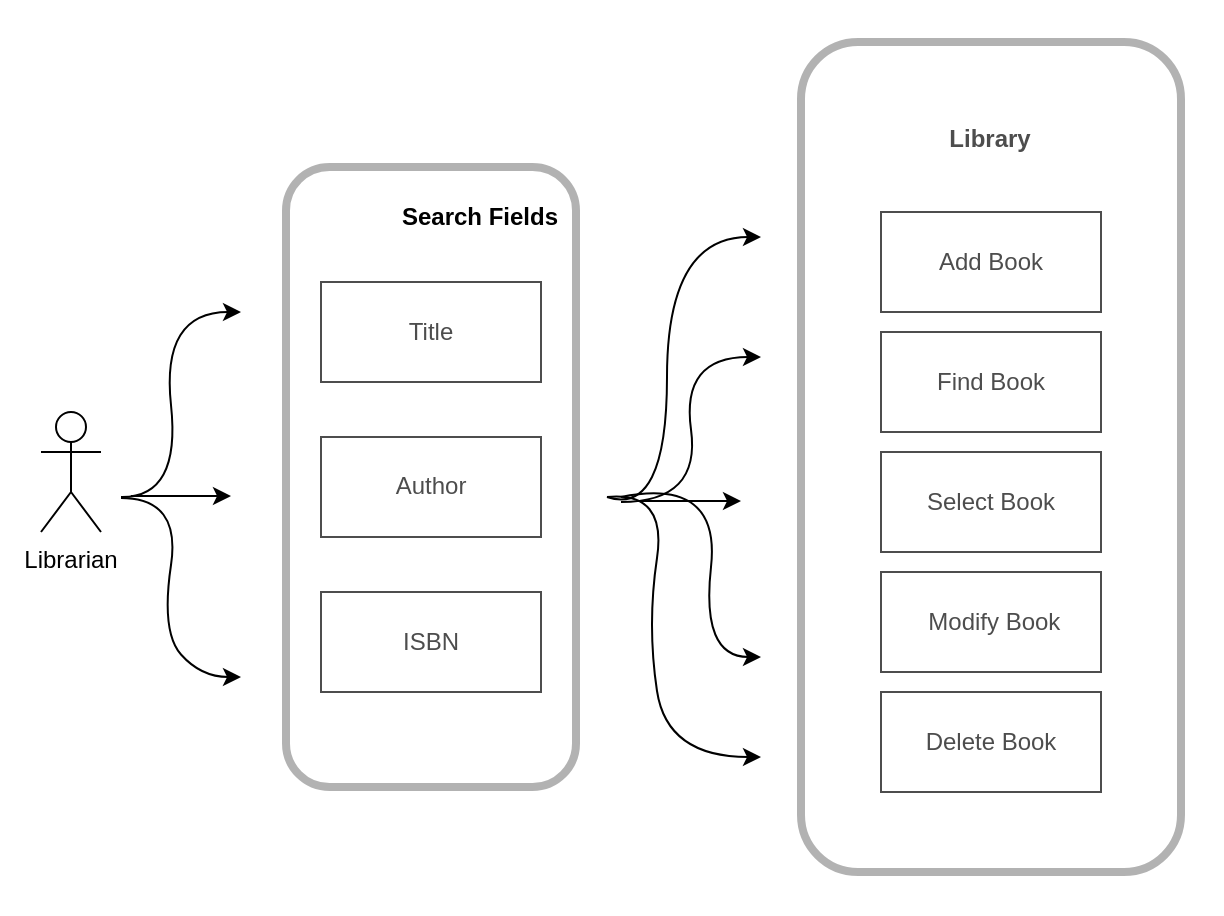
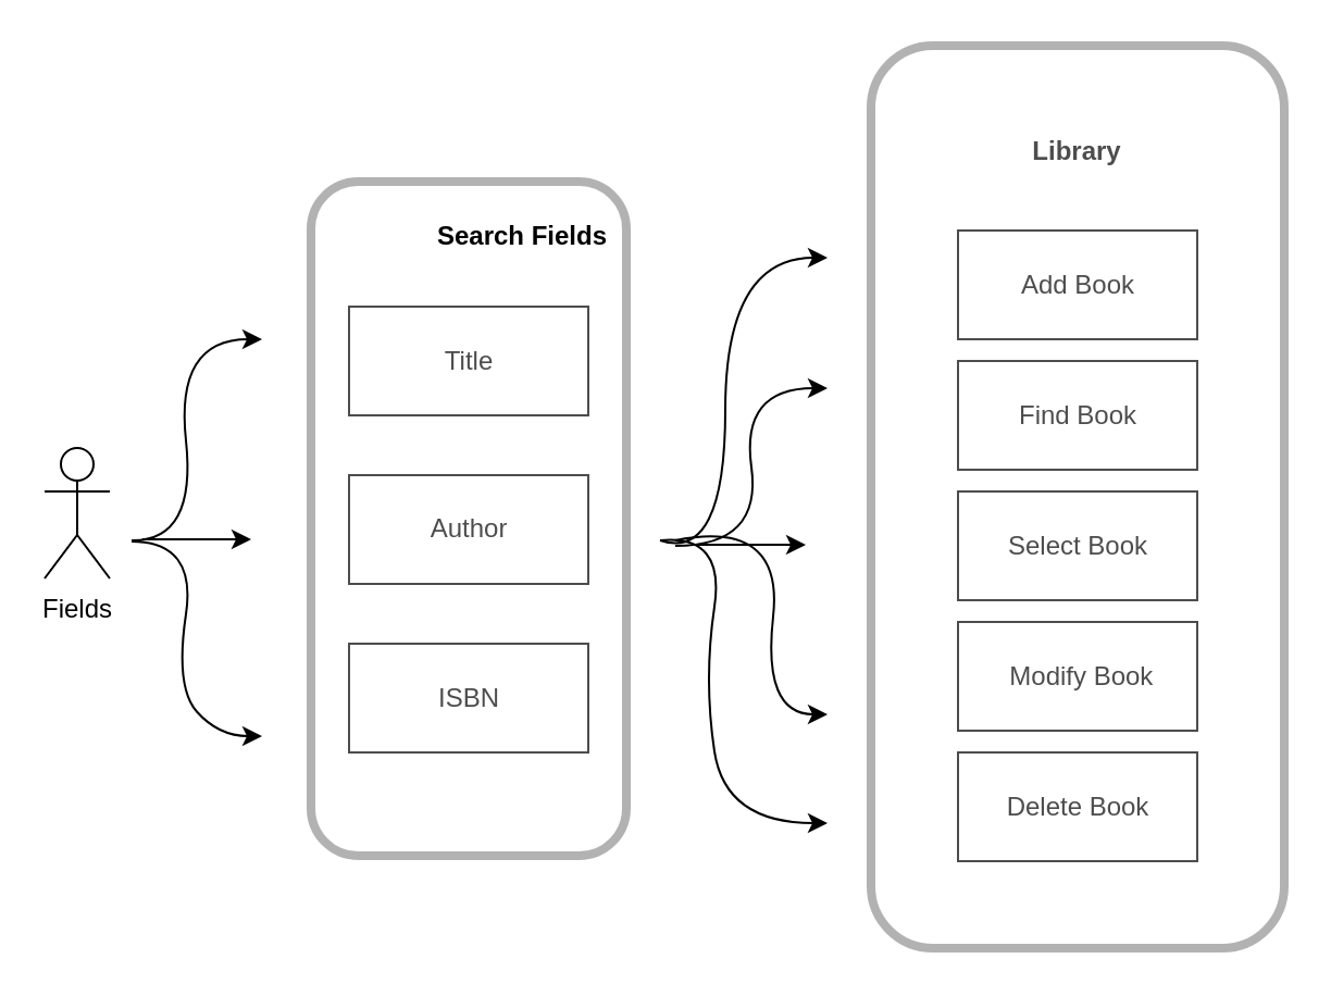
  <mxCell id="0" />
  <mxCell id="1" parent="0" />
  <mxCell id="2" value="Add Book" parent="1" style="html=1;" vertex="1"><mxGeometry as="geometry" y="105.5" x="440" height="50" width="110" /></mxCell>
  <mxCell id="3" value="Find Book" parent="1" style="html=1;" vertex="1"><mxGeometry as="geometry" y="165.5" x="440" height="50" width="110" /></mxCell>
  <mxCell id="4" value="Select Book" parent="1" style="html=1;" vertex="1"><mxGeometry as="geometry" y="225.5" x="440" height="50" width="110" /></mxCell>
  <mxCell id="5" value="&amp;nbsp;Modify Book" parent="1" style="html=1;" vertex="1"><mxGeometry as="geometry" y="285.5" x="440" height="50" width="110" /></mxCell>
  <mxCell id="6" value="Delete Book" parent="1" style="html=1;" vertex="1"><mxGeometry as="geometry" y="345.5" x="440" height="50" width="110" /></mxCell>
- <mxCell id="7" value="Librarian" parent="1" style="shape=umlActor;verticalLabelPosition=bottom;labelBackgroundColor=#ffffff;verticalAlign=top;html=1;" vertex="1"><mxGeometry as="geometry" y="205.5" x="20" height="60" width="30" /></mxCell>
+ <mxCell id="7" value="Fields" parent="1" style="shape=umlActor;verticalLabelPosition=bottom;labelBackgroundColor=#ffffff;verticalAlign=top;html=1;" vertex="1"><mxGeometry as="geometry" y="205.5" x="20" height="60" width="30" /></mxCell>
  <mxCell id="8" value="Library" parent="1" style="text;align=center;fontStyle=1;verticalAlign=middle;spacingLeft=3;spacingRight=3;strokeColor=none;rotatable=0;points=[[0,0.5],[1,0.5]];portConstraint=eastwest;" vertex="1"><mxGeometry as="geometry" y="55.5" x="455" height="26" width="80" /></mxCell>
  <mxCell id="9" value="Title" parent="1" style="html=1;" vertex="1"><mxGeometry as="geometry" y="140.5" x="160" height="50" width="110" /></mxCell>
  <mxCell id="10" value="Author" parent="1" style="html=1;" vertex="1"><mxGeometry as="geometry" y="218" x="160" height="50" width="110" /></mxCell>
  <mxCell id="11" value="" parent="1" style="rounded=1;whiteSpace=wrap;html=1;opacity=30;strokeWidth=4;perimeterSpacing=4;strokeColor=#000000;" vertex="1"><mxGeometry as="geometry" y="20.5" x="400" height="415" width="190" /></mxCell>
  <mxCell id="12" value="ISBN" parent="1" style="html=1;" vertex="1"><mxGeometry as="geometry" y="295.5" x="160" height="50" width="110" /></mxCell>
  <mxCell id="13" value="" parent="1" edge="1" style="curved=1;endArrow=classic;html=1;"><mxGeometry as="geometry" relative="1" height="50" width="50"><mxPoint as="sourcePoint" y="248" x="60" /><mxPoint as="targetPoint" y="155.5" x="120" /><Array as="points"><mxPoint y="248.5" x="90" /><mxPoint y="155.5" x="80" /></Array></mxGeometry></mxCell>
  <mxCell id="14" value="" parent="1" edge="1" style="curved=1;endArrow=classic;html=1;"><mxGeometry as="geometry" relative="1" height="50" width="50"><mxPoint as="sourcePoint" y="248.5" x="60" /><mxPoint as="targetPoint" y="338" x="120" /><Array as="points"><mxPoint y="248.5" x="90" /><mxPoint y="315.5" x="80" /><mxPoint y="338" x="100" /></Array></mxGeometry></mxCell>
  <mxCell id="15" value="" parent="1" edge="1" style="endArrow=classic;html=1;"><mxGeometry as="geometry" relative="1" height="50" width="50"><mxPoint as="sourcePoint" y="247.5" x="65" /><mxPoint as="targetPoint" y="247.5" x="115" /></mxGeometry></mxCell>
  <mxCell id="16" value="" parent="1" edge="1" style="curved=1;endArrow=classic;html=1;"><mxGeometry as="geometry" relative="1" height="50" width="50"><mxPoint as="sourcePoint" y="248" x="303" /><mxPoint as="targetPoint" y="118" x="380" /><Array as="points"><mxPoint y="258" x="333" /><mxPoint y="118" x="333" /></Array></mxGeometry></mxCell>
  <mxCell id="17" value="" parent="1" edge="1" style="curved=1;endArrow=classic;html=1;"><mxGeometry as="geometry" relative="1" height="50" width="50"><mxPoint as="sourcePoint" y="248" x="303" /><mxPoint as="targetPoint" y="378" x="380" /><Array as="points"><mxPoint y="245" x="333" /><mxPoint y="312" x="323" /><mxPoint y="378" x="333" /></Array></mxGeometry></mxCell>
  <mxCell id="18" value="" parent="1" style="rounded=1;whiteSpace=wrap;html=1;strokeColor=#000000;strokeWidth=4;opacity=30;" vertex="1"><mxGeometry as="geometry" y="83" x="142.5" height="310" width="145" /></mxCell>
  <mxCell id="19" value="Search Fields" parent="1" style="text;align=center;fontStyle=1;verticalAlign=middle;spacingLeft=3;spacingRight=3;strokeColor=none;rotatable=0;points=[[0,0.5],[1,0.5]];portConstraint=eastwest;opacity=30;" vertex="1"><mxGeometry x="200" y="94.5" as="geometry" height="26" width="80" /></mxCell>
  <mxCell id="20" value="" parent="1" edge="1" style="curved=1;endArrow=classic;html=1;"><mxGeometry as="geometry" relative="1" height="50" width="50"><mxPoint as="sourcePoint" y="250.5" x="310" /><mxPoint as="targetPoint" y="178" x="380" /><Array as="points"><mxPoint y="250.5" x="350" /><mxPoint y="178" x="340" /></Array></mxGeometry></mxCell>
  <mxCell id="21" value="" parent="1" edge="1" style="curved=1;endArrow=classic;html=1;"><mxGeometry as="geometry" relative="1" height="50" width="50"><mxPoint as="sourcePoint" y="248" x="310" /><mxPoint as="targetPoint" y="328" x="380" /><Array as="points"><mxPoint y="238" x="360" /><mxPoint y="328" x="350" /></Array></mxGeometry></mxCell>
  <mxCell id="22" value="" parent="1" edge="1" style="endArrow=classic;html=1;"><mxGeometry as="geometry" relative="1" height="50" width="50"><mxPoint as="sourcePoint" y="250" x="320" /><mxPoint as="targetPoint" y="250" x="370" /></mxGeometry></mxCell>
